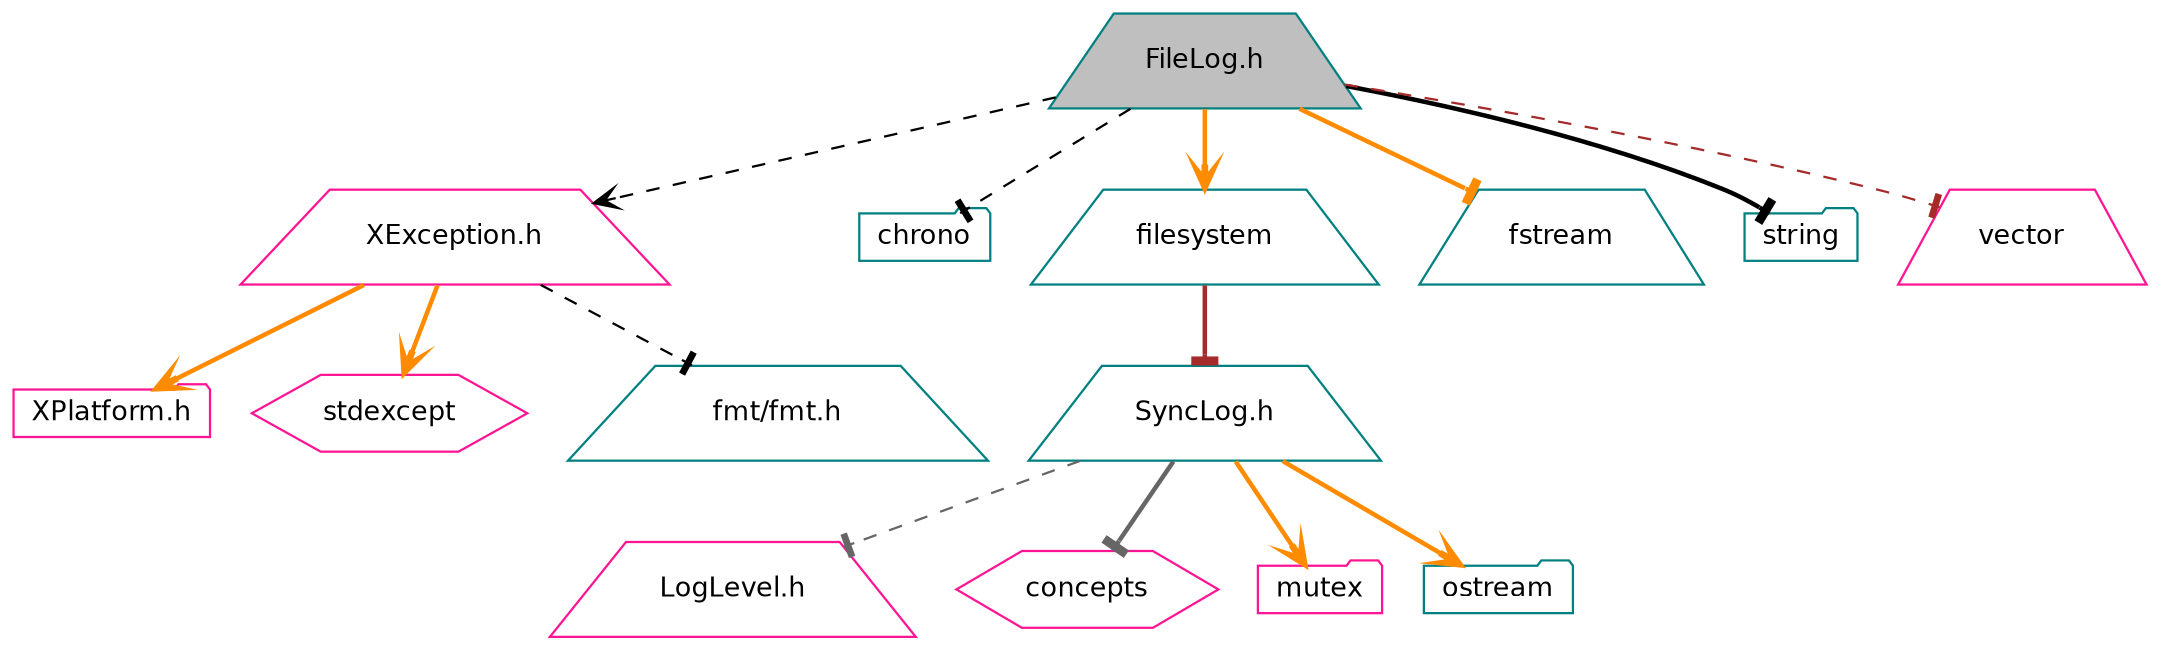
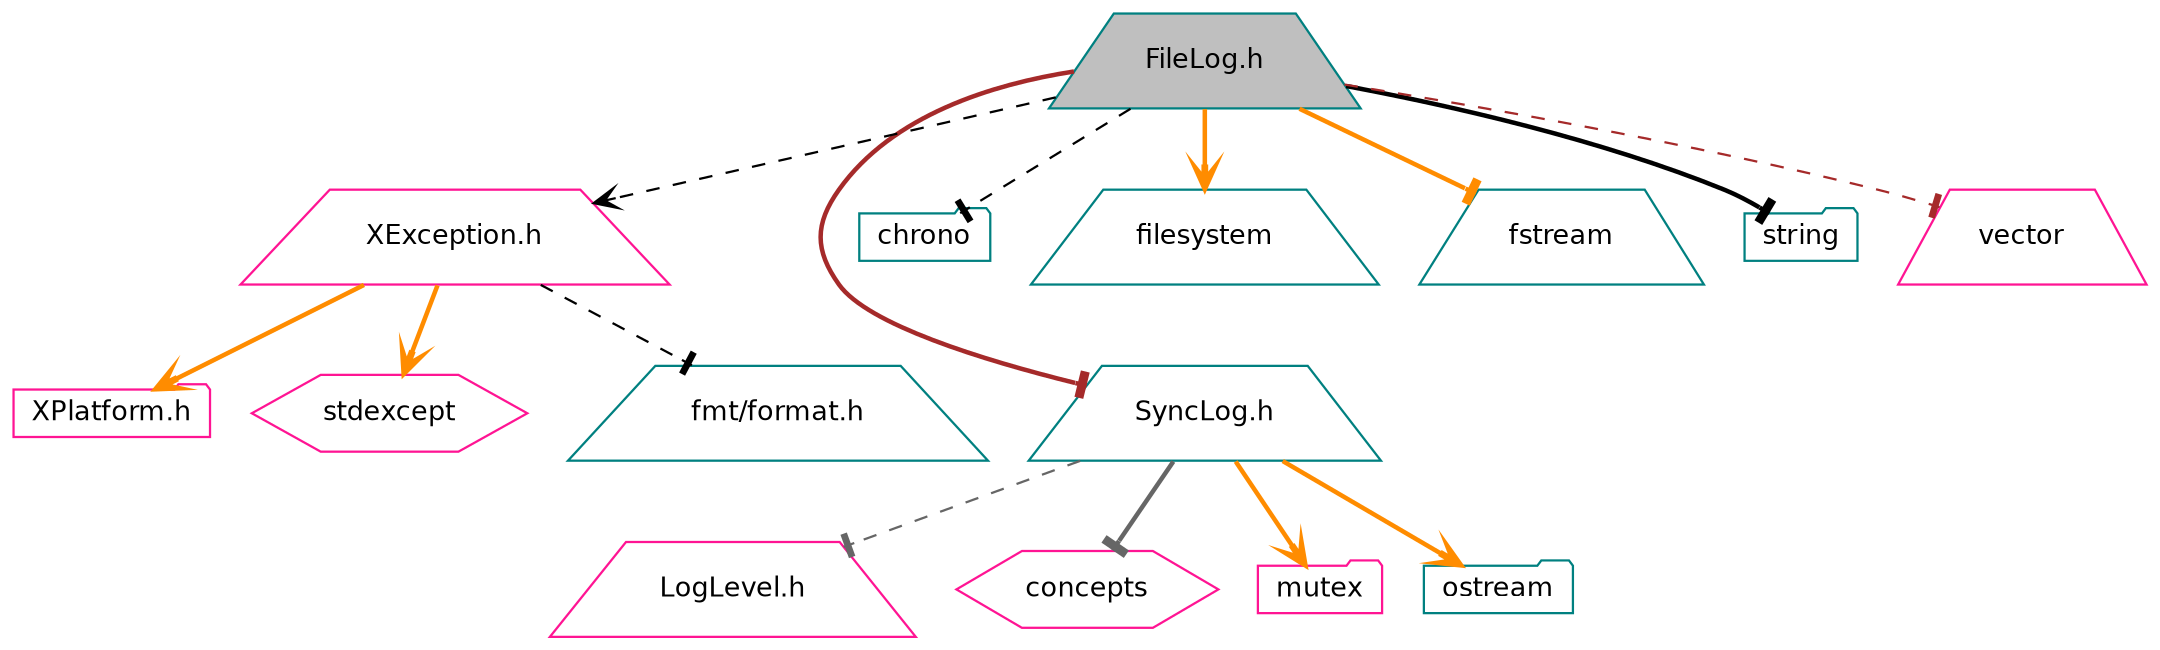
  digraph {
    node [color=teal fillcolor=white fontname=Helvetica fontsize=12 shape=trapezium style=filled]
    edge [arrowhead=tee color=darkorange fontname=Helvetica fontsize=12 labelfontname=Helvetica labelfontsize=12 style=bold]
    n1 [fillcolor=grey75 fontcolor=black height=0.2 label="FileLog.h" width=0.4]
    n2 [height=0.2 label="SyncLog.h" width=0.4]
    n3 [color=deeppink height=0.2 label="XException.h" width=0.4]
    n4 [height=0.2 label=chrono shape=folder width=0.4]
    n5 [height=0.2 label=filesystem width=0.4]
    n6 [height=0.2 label=fstream width=0.4]
    n7 [height=0.2 label=string shape=folder width=0.4]
    n8 [color=deeppink height=0.2 label=vector width=0.4]
    n9 [color=deeppink height=0.2 label="LogLevel.h" width=0.4]
    n10 [color=deeppink height=0.2 label=concepts shape=hexagon width=0.4]
    n11 [color=deeppink height=0.2 label=mutex shape=folder width=0.4]
    n12 [height=0.2 label=ostream shape=folder width=0.4]
    n13 [color=deeppink height=0.2 label="XPlatform.h" shape=folder width=0.4]
    n14 [color=deeppink height=0.2 label=stdexcept shape=hexagon width=0.4]
-   n15 [height=0.2 label="fmt/fmt.h" width=0.4]
-   n5 -> n2 [color=brown]
+   n15 [height=0.2 label="fmt/format.h" width=0.4]
+   n1 -> n2 [color=brown]
    n1 -> n3 [arrowhead=vee color=black style=dashed]
    n1 -> n4 [color=black style=dashed]
    n1 -> n5 [arrowhead=vee]
    n1 -> n6
    n1 -> n7 [color=black]
    n1 -> n8 [color=brown style=dashed]
    n2 -> n9 [color=gray40 style=dashed]
    n2 -> n10 [color=gray40]
    n2 -> n11 [arrowhead=vee]
    n2 -> n12 [arrowhead=vee]
    n3 -> n13 [arrowhead=vee]
    n3 -> n14 [arrowhead=vee]
    n3 -> n15 [color=black style=dashed]
  }
